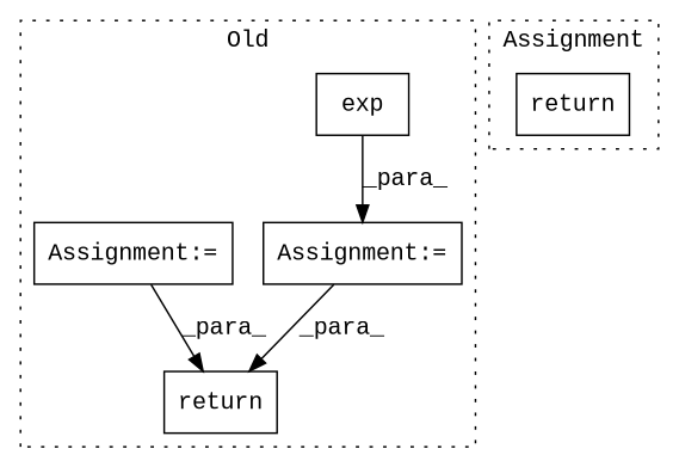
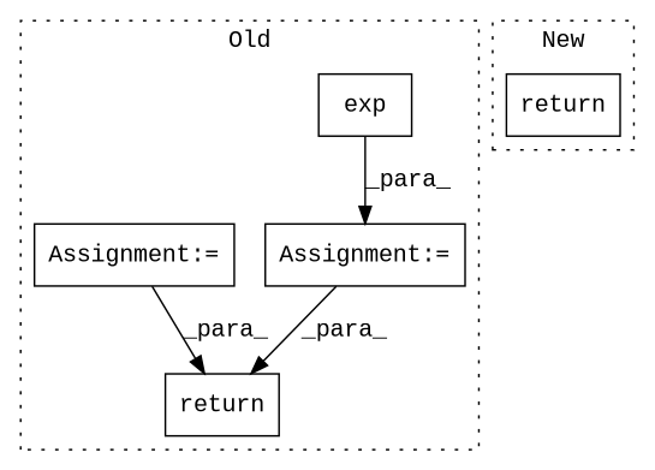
  digraph {
    fontname="Liberation Mono"
    node [a=7 l=1 shape=box fontname="Liberation Mono"]
    edge [fontname="Liberation Mono"]
    n1 [a=32 l="4,1" label=exp s="3787,3824"]
    n2 [label="Assignment:=" s=4376]
    n3 [a=41 l=16 label=return s=4481]
    n4 [label="Assignment:=" s=4088]
    n5 [a=41 l=7 label=return s=4246]
    subgraph cluster_1 {
      label=Old
      style=dotted
      n1
      n2
      n3
      n4
    }
    subgraph cluster_2 {
-     label=Assignment
+     label=New
      style=dotted
      n5
    }
    n1 -> n2 [label=_para_]
    n2 -> n3 [label=_para_]
    n4 -> n3 [label=_para_]
  }
